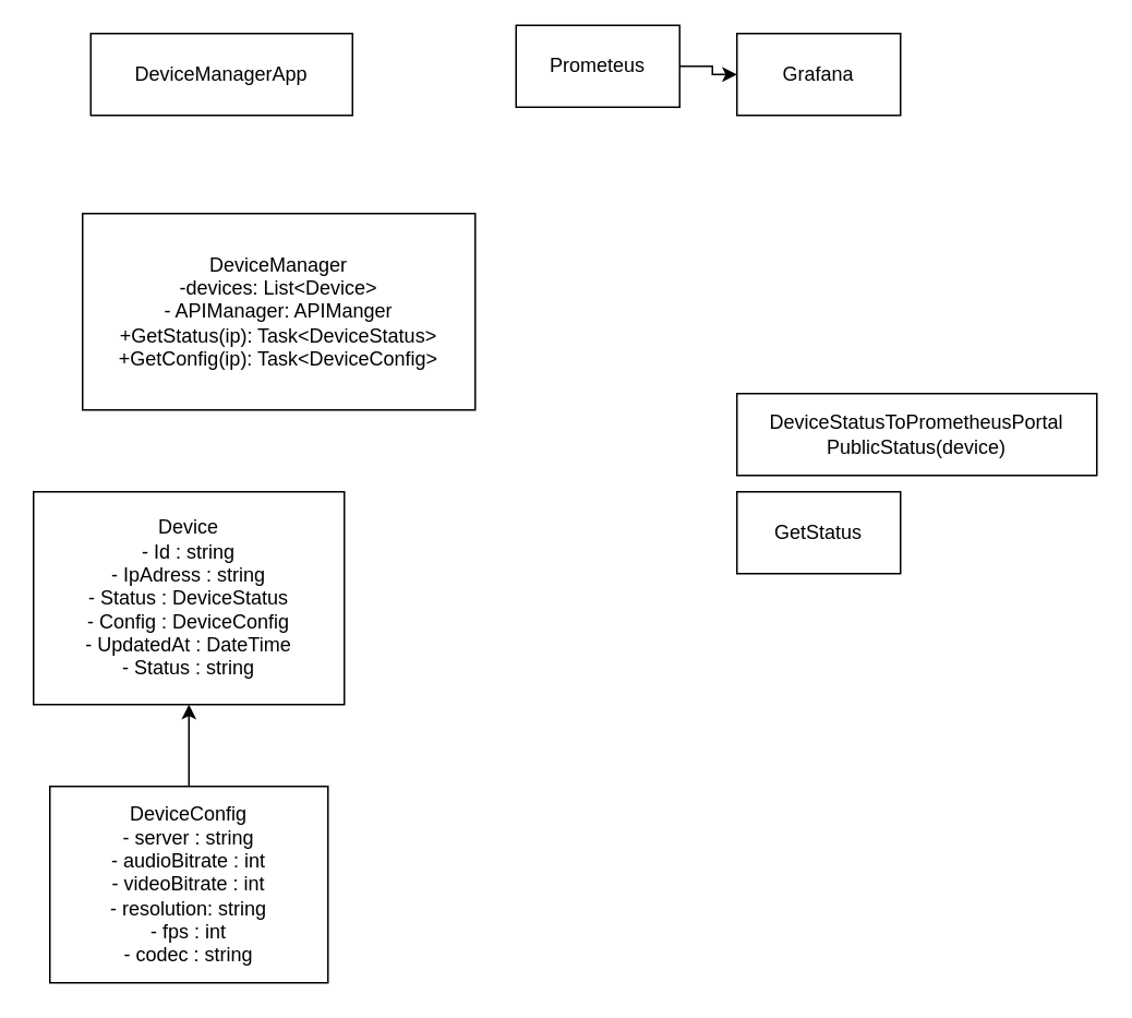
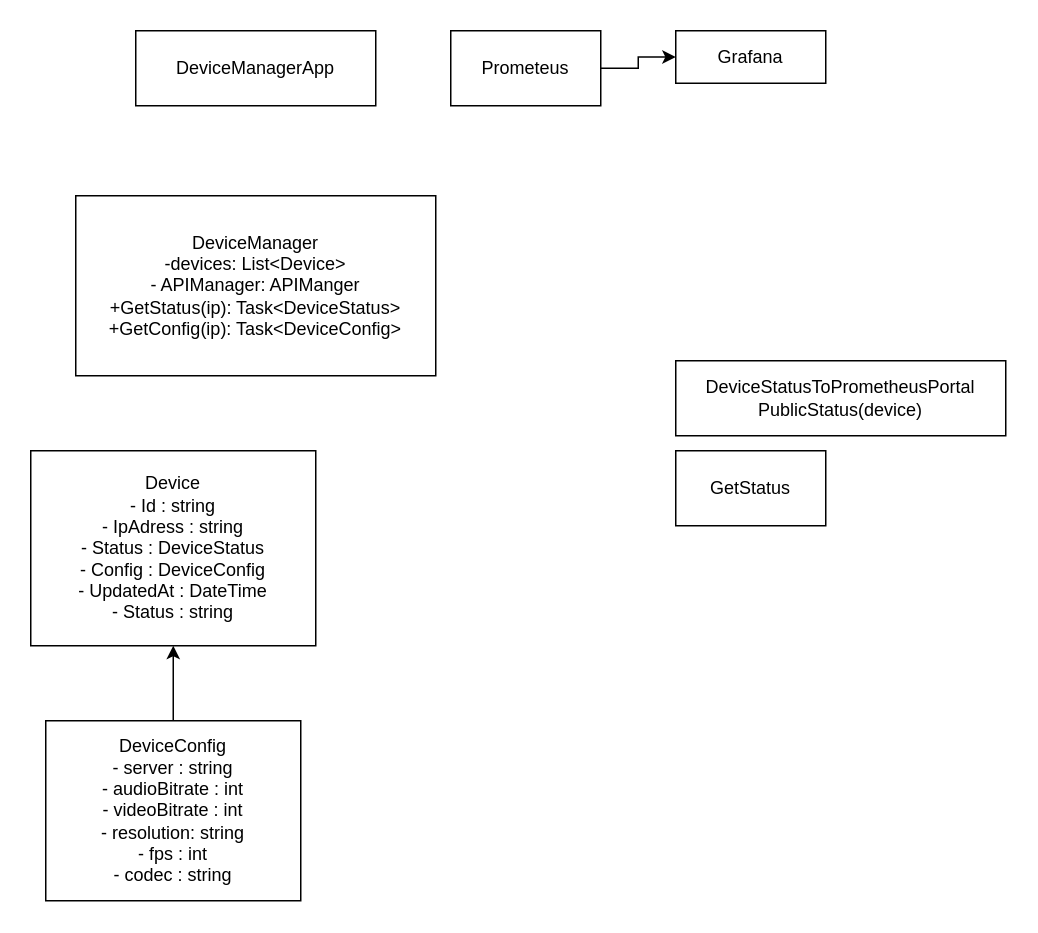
  <mxCell id="0" />
  <mxCell id="1" parent="0" />
- <mxCell id="2" value="Grafana" style="html=1;dashed=0;whiteSpace=wrap;" parent="1" vertex="1"><mxGeometry x="450" y="20" width="100" height="50" as="geometry" /></mxCell>
+ <mxCell id="2" value="Grafana" style="html=1;dashed=0;whiteSpace=wrap;" parent="1" vertex="1"><mxGeometry x="450" y="20" width="100" height="35" as="geometry" /></mxCell>
  <mxCell id="3" value="" style="edgeStyle=orthogonalEdgeStyle;rounded=0;orthogonalLoop=1;jettySize=auto;html=1;" parent="1" source="4" target="2" edge="1"><mxGeometry relative="1" as="geometry" /></mxCell>
- <mxCell id="4" value="Prometeus" style="html=1;dashed=0;whiteSpace=wrap;" parent="1" vertex="1"><mxGeometry x="315" y="15" width="100" height="50" as="geometry" /></mxCell>
- <mxCell id="5" value="DeviceManagerApp" style="html=1;dashed=0;whiteSpace=wrap;" parent="1" vertex="1"><mxGeometry x="55" y="20" width="160" height="50" as="geometry" /></mxCell>
+ <mxCell id="4" value="Prometeus" style="html=1;dashed=0;whiteSpace=wrap;" parent="1" vertex="1"><mxGeometry x="300" y="20" width="100" height="50" as="geometry" /></mxCell>
+ <mxCell id="5" value="DeviceManagerApp" style="html=1;dashed=0;whiteSpace=wrap;" parent="1" vertex="1"><mxGeometry x="90" y="20" width="160" height="50" as="geometry" /></mxCell>
  <mxCell id="6" value="Device&lt;br&gt;- Id : string&lt;br&gt;- IpAdress : string&lt;br&gt;- Status : DeviceStatus&lt;br&gt;- Config : DeviceConfig&lt;div&gt;- UpdatedAt : DateTime&lt;/div&gt;&lt;div&gt;- Status : string&lt;/div&gt;" style="html=1;dashed=0;whiteSpace=wrap;" parent="1" vertex="1"><mxGeometry x="20" y="300" width="190" height="130" as="geometry" /></mxCell>
  <mxCell id="7" value="GetStatus" style="html=1;dashed=0;whiteSpace=wrap;" parent="1" vertex="1"><mxGeometry x="450" y="300" width="100" height="50" as="geometry" /></mxCell>
  <mxCell id="8" style="edgeStyle=orthogonalEdgeStyle;rounded=0;orthogonalLoop=1;jettySize=auto;html=1;" parent="1" source="9" target="6" edge="1"><mxGeometry relative="1" as="geometry" /></mxCell>
  <mxCell id="9" value="DeviceConfig&lt;br&gt;- server : string&lt;br&gt;- audioBitrate : int&lt;br&gt;- videoBitrate : int&lt;br&gt;- resolution: string&lt;br&gt;- fps : int&lt;br&gt;- codec : string" style="html=1;dashed=0;whiteSpace=wrap;" parent="1" vertex="1"><mxGeometry x="30" y="480" width="170" height="120" as="geometry" /></mxCell>
  <mxCell id="10" value="DeviceManager&lt;br&gt;-devices: List&amp;lt;Device&amp;gt;&lt;br&gt;- APIManager: APIManger&lt;br&gt;+GetStatus(ip): Task&amp;lt;DeviceStatus&amp;gt;&lt;br&gt;+GetConfig(ip): Task&amp;lt;DeviceConfig&amp;gt;" style="html=1;dashed=0;whiteSpace=wrap;" parent="1" vertex="1"><mxGeometry x="50" y="130" width="240" height="120" as="geometry" /></mxCell>
  <mxCell id="11" value="DeviceStatusToPrometheusPortal&lt;br&gt;PublicStatus(device)" style="html=1;dashed=0;whiteSpace=wrap;" parent="1" vertex="1"><mxGeometry x="450" y="240" width="220" height="50" as="geometry" /></mxCell>
